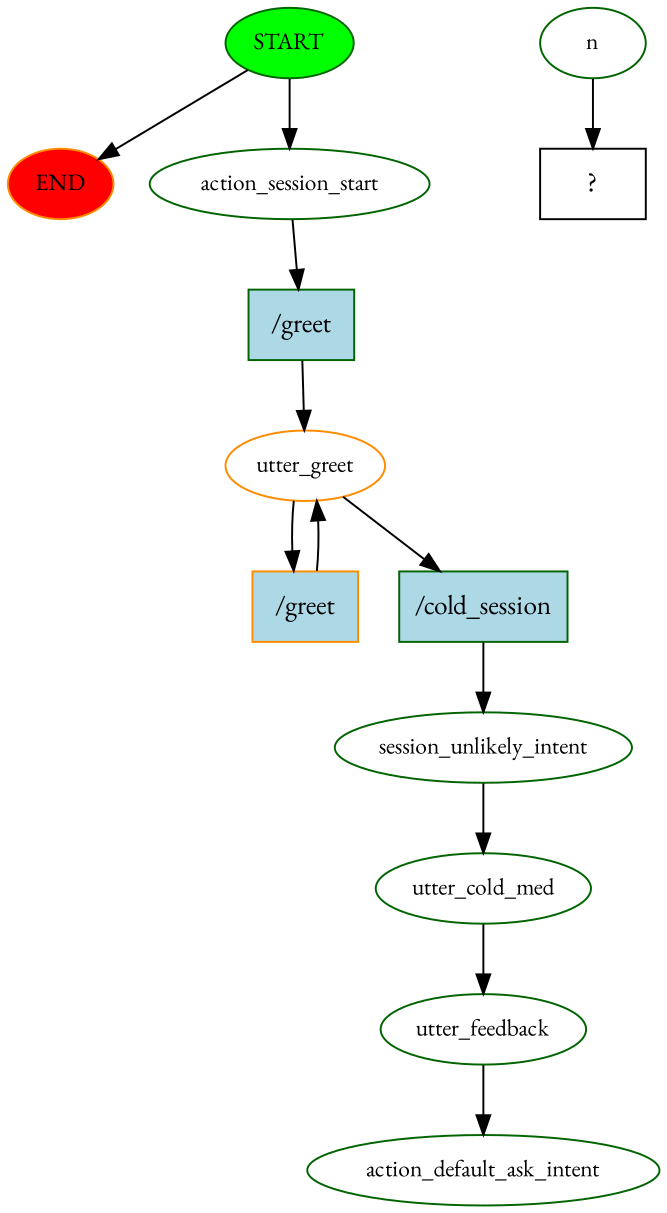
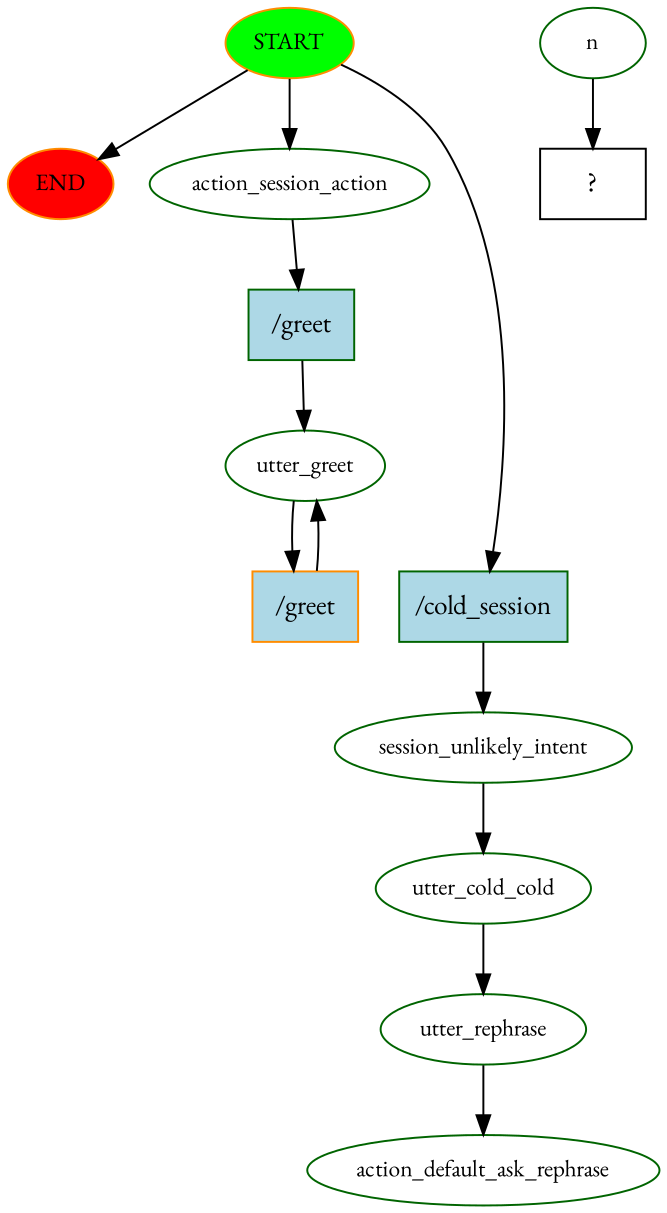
  digraph {
    fontname="EB Garamond"
    node [color=darkgreen fontname="EB Garamond" fontsize=12]
    edge [fontname="EB Garamond"]
-   n1 [fillcolor=green label=START style=filled]
+   n1 [color=darkorange fillcolor=green label=START style=filled]
    n2 [color=darkorange fillcolor=red label=END style=filled]
-   n3 [label=action_session_start]
+   n3 [label=action_session_action]
    n4 [fillcolor=lightblue label="/greet" shape=rect style=filled fontsize=""]
-   n5 [color=darkorange label=utter_greet]
+   n5 [label=utter_greet]
    n6 [fillcolor=lightblue label="/cold_session" shape=rect style=filled fontsize=""]
    n7 [color=darkorange fillcolor=lightblue label="/greet" shape=rect style=filled fontsize=""]
    n8 [label=session_unlikely_intent]
-   n9 [label=utter_cold_med]
-   n10 [label=utter_feedback]
-   n11 [label=action_default_ask_intent]
+   n9 [label=utter_cold_cold]
+   n10 [label=utter_rephrase]
+   n11 [label=action_default_ask_rephrase]
    n12 [label=n]
    n13 [color=black label="  ?  " shape=rect fontsize=""]
    n1 -> n2
    n1 -> n3
    n3 -> n4
    n4 -> n5
-   n5 -> n6
+   n1 -> n6
    n5 -> n7
    n6 -> n8
    n7 -> n5
    n8 -> n9
    n9 -> n10
    n10 -> n11
    n12 -> n13
  }
